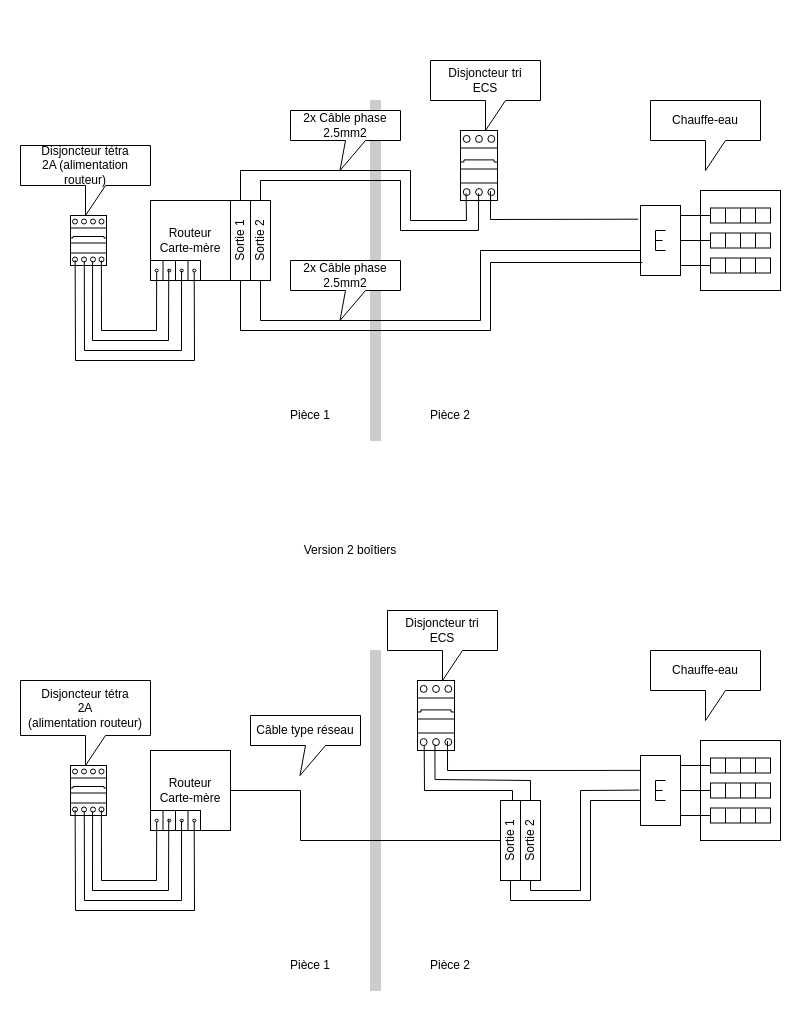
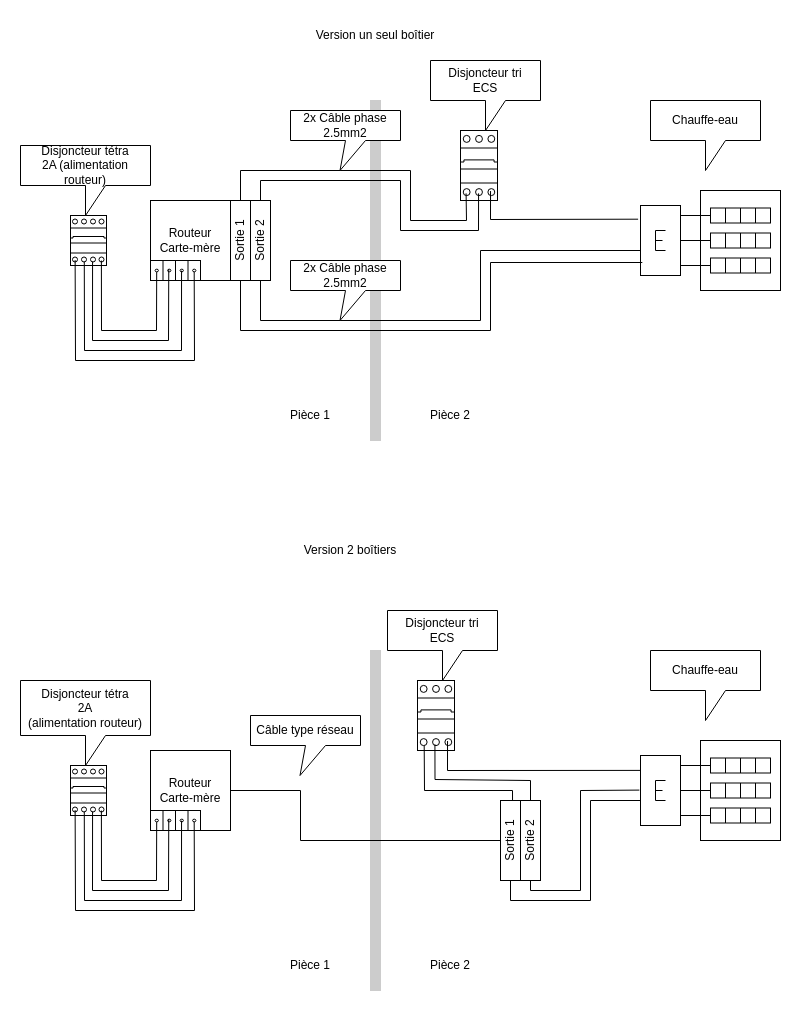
  <mxCell id="0" />
  <mxCell id="1" parent="0" />
  <mxCell id="2" value="Routeur&lt;br&gt;Carte-mère" style="whiteSpace=wrap;html=1;aspect=fixed;" vertex="1" parent="1"><mxGeometry x="150" y="200" width="80" height="80" as="geometry" /></mxCell>
  <mxCell id="3" value="" style="shape=mxgraph.pid.heat_exchangers.electric_heater;html=1;pointerEvents=1;align=center;verticalLabelPosition=bottom;verticalAlign=top;dashed=0;" vertex="1" parent="1"><mxGeometry x="640" y="190" width="140" height="100" as="geometry" /></mxCell>
  <mxCell id="4" value="" style="verticalLabelPosition=bottom;dashed=0;shadow=0;html=1;align=center;verticalAlign=top;shape=mxgraph.cabinets.cb_3p;" vertex="1" parent="1"><mxGeometry x="460" y="130" width="37" height="70" as="geometry" /></mxCell>
  <mxCell id="5" value="" style="verticalLabelPosition=bottom;dashed=0;shadow=0;html=1;align=center;verticalAlign=top;shape=mxgraph.cabinets.cb_4p;" vertex="1" parent="1"><mxGeometry x="70" y="215" width="36" height="50" as="geometry" /></mxCell>
  <mxCell id="6" value="" style="pointerEvents=1;verticalLabelPosition=bottom;shadow=0;dashed=0;align=center;html=1;verticalAlign=top;shape=mxgraph.electrical.miscellaneous.terminal_board;direction=south;" vertex="1" parent="1"><mxGeometry x="150" y="260" width="50" height="20" as="geometry" /></mxCell>
  <mxCell id="7" value="" style="endArrow=none;html=1;rounded=0;entryX=0.858;entryY=0.901;entryDx=0;entryDy=0;entryPerimeter=0;exitX=0.578;exitY=0.876;exitDx=0;exitDy=0;exitPerimeter=0;" edge="1" parent="1" source="6" target="5"><mxGeometry width="50" height="50" relative="1" as="geometry"><mxPoint x="400" y="420" as="sourcePoint" /><mxPoint x="450" y="370" as="targetPoint" /><Array as="points"><mxPoint x="156" y="330" /><mxPoint x="101" y="330" /></Array></mxGeometry></mxCell>
  <mxCell id="8" value="" style="endArrow=none;html=1;rounded=0;entryX=0.613;entryY=0.924;entryDx=0;entryDy=0;entryPerimeter=0;exitX=0.436;exitY=0.635;exitDx=0;exitDy=0;exitPerimeter=0;" edge="1" parent="1" source="6" target="5"><mxGeometry width="50" height="50" relative="1" as="geometry"><mxPoint x="166" y="282" as="sourcePoint" /><mxPoint x="112" y="273" as="targetPoint" /><Array as="points"><mxPoint x="168" y="340" /><mxPoint x="92" y="340" /></Array></mxGeometry></mxCell>
  <mxCell id="9" value="" style="endArrow=none;html=1;rounded=0;entryX=0.383;entryY=0.924;entryDx=0;entryDy=0;entryPerimeter=0;exitX=0.509;exitY=0.379;exitDx=0;exitDy=0;exitPerimeter=0;" edge="1" parent="1" source="6" target="5"><mxGeometry width="50" height="50" relative="1" as="geometry"><mxPoint x="177" y="280" as="sourcePoint" /><mxPoint x="102" y="271" as="targetPoint" /><Array as="points"><mxPoint x="181" y="350" /><mxPoint x="84" y="350" /></Array></mxGeometry></mxCell>
  <mxCell id="10" value="" style="endArrow=none;html=1;rounded=0;entryX=0.129;entryY=0.893;entryDx=0;entryDy=0;entryPerimeter=0;exitX=0.568;exitY=0.126;exitDx=0;exitDy=0;exitPerimeter=0;" edge="1" parent="1" source="6" target="5"><mxGeometry width="50" height="50" relative="1" as="geometry"><mxPoint x="191" y="280" as="sourcePoint" /><mxPoint x="94" y="271" as="targetPoint" /><Array as="points"><mxPoint x="194" y="360" /><mxPoint x="75" y="360" /></Array></mxGeometry></mxCell>
  <mxCell id="11" value="" style="endArrow=none;html=1;rounded=0;entryX=0.812;entryY=0.865;entryDx=0;entryDy=0;entryPerimeter=0;exitX=-0.017;exitY=0.287;exitDx=0;exitDy=0;exitPerimeter=0;" edge="1" parent="1" source="3" target="4"><mxGeometry width="50" height="50" relative="1" as="geometry"><mxPoint x="560" y="210" as="sourcePoint" /><mxPoint x="390" y="205" as="targetPoint" /><Array as="points"><mxPoint x="490" y="219" /></Array></mxGeometry></mxCell>
  <mxCell id="12" value="Sortie 1" style="rounded=0;whiteSpace=wrap;html=1;horizontal=0;" vertex="1" parent="1"><mxGeometry x="230" y="200" width="20" height="80" as="geometry" /></mxCell>
  <mxCell id="13" value="Sortie 2" style="rounded=0;whiteSpace=wrap;html=1;horizontal=0;" vertex="1" parent="1"><mxGeometry x="250" y="200" width="20" height="80" as="geometry" /></mxCell>
  <mxCell id="14" value="" style="verticalLabelPosition=bottom;html=1;verticalAlign=top;align=center;shape=mxgraph.floorplan.wall;fillColor=strokeColor;direction=south;fontColor=#CCCCCC;strokeColor=#CCCCCC;" vertex="1" parent="1"><mxGeometry x="370" y="100" width="10" height="340" as="geometry" /></mxCell>
  <mxCell id="15" value="" style="endArrow=none;html=1;rounded=0;entryX=0.151;entryY=0.898;entryDx=0;entryDy=0;entryPerimeter=0;exitX=0.5;exitY=0;exitDx=0;exitDy=0;" edge="1" parent="1" source="12" target="4"><mxGeometry width="50" height="50" relative="1" as="geometry"><mxPoint x="598" y="260" as="sourcePoint" /><mxPoint x="450" y="232" as="targetPoint" /><Array as="points"><mxPoint x="240" y="170" /><mxPoint x="410" y="170" /><mxPoint x="410" y="220" /><mxPoint x="466" y="220" /></Array></mxGeometry></mxCell>
  <mxCell id="16" value="" style="endArrow=none;html=1;rounded=0;entryX=0.489;entryY=0.898;entryDx=0;entryDy=0;entryPerimeter=0;exitX=0.5;exitY=0;exitDx=0;exitDy=0;" edge="1" parent="1" source="13" target="4"><mxGeometry width="50" height="50" relative="1" as="geometry"><mxPoint x="250" y="210" as="sourcePoint" /><mxPoint x="476" y="203" as="targetPoint" /><Array as="points"><mxPoint x="260" y="180" /><mxPoint x="400" y="180" /><mxPoint x="400" y="230" /><mxPoint x="478" y="230" /></Array></mxGeometry></mxCell>
  <mxCell id="17" value="" style="endArrow=none;html=1;rounded=0;entryX=0.5;entryY=1;entryDx=0;entryDy=0;exitX=0.013;exitY=0.72;exitDx=0;exitDy=0;exitPerimeter=0;" edge="1" parent="1" source="3" target="12"><mxGeometry width="50" height="50" relative="1" as="geometry"><mxPoint x="388" y="328" as="sourcePoint" /><mxPoint x="240" y="300" as="targetPoint" /><Array as="points"><mxPoint x="490" y="262" /><mxPoint x="490" y="330" /><mxPoint x="240" y="330" /></Array></mxGeometry></mxCell>
  <mxCell id="18" value="" style="endArrow=none;html=1;rounded=0;entryX=0.5;entryY=1;entryDx=0;entryDy=0;exitX=0;exitY=0.6;exitDx=0;exitDy=0;exitPerimeter=0;" edge="1" parent="1" source="3" target="13"><mxGeometry width="50" height="50" relative="1" as="geometry"><mxPoint x="656" y="272" as="sourcePoint" /><mxPoint x="260" y="290" as="targetPoint" /><Array as="points"><mxPoint x="480" y="250" /><mxPoint x="480" y="320" /><mxPoint x="260" y="320" /></Array></mxGeometry></mxCell>
  <mxCell id="19" value="Disjoncteur tri&lt;br&gt;ECS" style="shape=callout;whiteSpace=wrap;html=1;perimeter=calloutPerimeter;" vertex="1" parent="1"><mxGeometry x="430" y="60" width="110" height="70" as="geometry" /></mxCell>
  <mxCell id="20" value="Chauffe-eau" style="shape=callout;whiteSpace=wrap;html=1;perimeter=calloutPerimeter;" vertex="1" parent="1"><mxGeometry x="650" y="100" width="110" height="70" as="geometry" /></mxCell>
  <mxCell id="21" value="Disjoncteur tétra&lt;br&gt;2A (alimentation routeur)" style="shape=callout;whiteSpace=wrap;html=1;perimeter=calloutPerimeter;" vertex="1" parent="1"><mxGeometry x="20" y="145" width="130" height="70" as="geometry" /></mxCell>
+ <mxCell id="22" value="Version un seul boîtier" style="text;html=1;strokeColor=none;fillColor=none;align=center;verticalAlign=middle;whiteSpace=wrap;rounded=0;" vertex="1" parent="1"><mxGeometry x="290" width="170" height="30" as="geometry" y="20" /></mxCell>
  <mxCell id="23" value="Routeur&lt;br&gt;Carte-mère" style="whiteSpace=wrap;html=1;aspect=fixed;" vertex="1" parent="1"><mxGeometry x="150" y="750" width="80" height="80" as="geometry" /></mxCell>
  <mxCell id="24" value="" style="shape=mxgraph.pid.heat_exchangers.electric_heater;html=1;pointerEvents=1;align=center;verticalLabelPosition=bottom;verticalAlign=top;dashed=0;" vertex="1" parent="1"><mxGeometry x="640" y="740" width="140" height="100" as="geometry" /></mxCell>
  <mxCell id="25" value="" style="verticalLabelPosition=bottom;dashed=0;shadow=0;html=1;align=center;verticalAlign=top;shape=mxgraph.cabinets.cb_3p;" vertex="1" parent="1"><mxGeometry x="417" y="680" width="37" height="70" as="geometry" /></mxCell>
  <mxCell id="26" value="" style="verticalLabelPosition=bottom;dashed=0;shadow=0;html=1;align=center;verticalAlign=top;shape=mxgraph.cabinets.cb_4p;" vertex="1" parent="1"><mxGeometry x="70" y="765" width="36" height="50" as="geometry" /></mxCell>
  <mxCell id="27" value="" style="pointerEvents=1;verticalLabelPosition=bottom;shadow=0;dashed=0;align=center;html=1;verticalAlign=top;shape=mxgraph.electrical.miscellaneous.terminal_board;direction=south;" vertex="1" parent="1"><mxGeometry x="150" y="810" width="50" height="20" as="geometry" /></mxCell>
  <mxCell id="28" value="" style="endArrow=none;html=1;rounded=0;entryX=0.858;entryY=0.901;entryDx=0;entryDy=0;entryPerimeter=0;exitX=0.578;exitY=0.876;exitDx=0;exitDy=0;exitPerimeter=0;" edge="1" parent="1" source="27" target="26"><mxGeometry width="50" height="50" relative="1" as="geometry"><mxPoint x="400" y="970" as="sourcePoint" /><mxPoint x="450" y="920" as="targetPoint" /><Array as="points"><mxPoint x="156" y="880" /><mxPoint x="101" y="880" /></Array></mxGeometry></mxCell>
  <mxCell id="29" value="" style="endArrow=none;html=1;rounded=0;entryX=0.613;entryY=0.924;entryDx=0;entryDy=0;entryPerimeter=0;exitX=0.436;exitY=0.635;exitDx=0;exitDy=0;exitPerimeter=0;" edge="1" parent="1" source="27" target="26"><mxGeometry width="50" height="50" relative="1" as="geometry"><mxPoint x="166" y="832" as="sourcePoint" /><mxPoint x="112" y="823" as="targetPoint" /><Array as="points"><mxPoint x="168" y="890" /><mxPoint x="92" y="890" /></Array></mxGeometry></mxCell>
  <mxCell id="30" value="" style="endArrow=none;html=1;rounded=0;entryX=0.383;entryY=0.924;entryDx=0;entryDy=0;entryPerimeter=0;exitX=0.509;exitY=0.379;exitDx=0;exitDy=0;exitPerimeter=0;" edge="1" parent="1" source="27" target="26"><mxGeometry width="50" height="50" relative="1" as="geometry"><mxPoint x="177" y="830" as="sourcePoint" /><mxPoint x="102" y="821" as="targetPoint" /><Array as="points"><mxPoint x="181" y="900" /><mxPoint x="84" y="900" /></Array></mxGeometry></mxCell>
  <mxCell id="31" value="" style="endArrow=none;html=1;rounded=0;entryX=0.129;entryY=0.893;entryDx=0;entryDy=0;entryPerimeter=0;exitX=0.568;exitY=0.126;exitDx=0;exitDy=0;exitPerimeter=0;" edge="1" parent="1" source="27" target="26"><mxGeometry width="50" height="50" relative="1" as="geometry"><mxPoint x="191" y="830" as="sourcePoint" /><mxPoint x="94" y="821" as="targetPoint" /><Array as="points"><mxPoint x="194" y="910" /><mxPoint x="75" y="910" /></Array></mxGeometry></mxCell>
  <mxCell id="32" value="" style="endArrow=none;html=1;rounded=0;entryX=0.812;entryY=0.865;entryDx=0;entryDy=0;entryPerimeter=0;exitX=0.001;exitY=0.299;exitDx=0;exitDy=0;exitPerimeter=0;" edge="1" parent="1" source="24" target="25"><mxGeometry width="50" height="50" relative="1" as="geometry"><mxPoint x="560" y="760" as="sourcePoint" /><mxPoint x="390" y="755" as="targetPoint" /><Array as="points"><mxPoint x="447" y="770" /></Array></mxGeometry></mxCell>
  <mxCell id="33" value="" style="verticalLabelPosition=bottom;html=1;verticalAlign=top;align=center;shape=mxgraph.floorplan.wall;fillColor=strokeColor;direction=south;fontColor=#CCCCCC;strokeColor=#CCCCCC;" vertex="1" parent="1"><mxGeometry x="370" y="650" width="10" height="340" as="geometry" /></mxCell>
  <mxCell id="34" value="Disjoncteur tri&lt;br&gt;ECS" style="shape=callout;whiteSpace=wrap;html=1;perimeter=calloutPerimeter;" vertex="1" parent="1"><mxGeometry x="387" y="610" width="110" height="70" as="geometry" /></mxCell>
  <mxCell id="35" value="Chauffe-eau" style="shape=callout;whiteSpace=wrap;html=1;perimeter=calloutPerimeter;" vertex="1" parent="1"><mxGeometry x="650" y="650" width="110" height="70" as="geometry" /></mxCell>
  <mxCell id="36" value="Disjoncteur tétra&lt;br&gt;2A&lt;br&gt;(alimentation routeur)" style="shape=callout;whiteSpace=wrap;html=1;perimeter=calloutPerimeter;" vertex="1" parent="1"><mxGeometry x="20" y="680" width="130" height="85" as="geometry" /></mxCell>
  <mxCell id="37" value="Version 2 boîtiers" style="text;html=1;strokeColor=none;fillColor=none;align=center;verticalAlign=middle;whiteSpace=wrap;rounded=0;" vertex="1" parent="1"><mxGeometry x="265" y="535" width="170" height="30" as="geometry" /></mxCell>
  <mxCell id="38" value="Pièce 1" style="text;html=1;strokeColor=none;fillColor=none;align=center;verticalAlign=middle;whiteSpace=wrap;rounded=0;" vertex="1" parent="1"><mxGeometry x="280" y="950" width="60" height="30" as="geometry" /></mxCell>
  <mxCell id="39" value="Pièce 1" style="text;html=1;strokeColor=none;fillColor=none;align=center;verticalAlign=middle;whiteSpace=wrap;rounded=0;" vertex="1" parent="1"><mxGeometry x="280" y="400" width="60" height="30" as="geometry" /></mxCell>
  <mxCell id="40" value="Pièce 2" style="text;html=1;strokeColor=none;fillColor=none;align=center;verticalAlign=middle;whiteSpace=wrap;rounded=0;" vertex="1" parent="1"><mxGeometry x="420" y="400" width="60" height="30" as="geometry" /></mxCell>
  <mxCell id="41" value="Pièce 2" style="text;html=1;strokeColor=none;fillColor=none;align=center;verticalAlign=middle;whiteSpace=wrap;rounded=0;" vertex="1" parent="1"><mxGeometry x="420" y="950" width="60" height="30" as="geometry" /></mxCell>
  <mxCell id="42" value="Sortie 1" style="rounded=0;whiteSpace=wrap;html=1;horizontal=0;" vertex="1" parent="1"><mxGeometry x="500" y="800" width="20" height="80" as="geometry" /></mxCell>
  <mxCell id="43" value="Sortie 2" style="rounded=0;whiteSpace=wrap;html=1;horizontal=0;" vertex="1" parent="1"><mxGeometry x="520" y="800" width="20" height="80" as="geometry" /></mxCell>
  <mxCell id="44" value="" style="endArrow=none;html=1;rounded=0;entryX=0.471;entryY=0.913;entryDx=0;entryDy=0;entryPerimeter=0;exitX=0.5;exitY=0;exitDx=0;exitDy=0;" edge="1" parent="1" source="43" target="25"><mxGeometry width="50" height="50" relative="1" as="geometry"><mxPoint x="625.5" y="778" as="sourcePoint" /><mxPoint x="434.5" y="750" as="targetPoint" /><Array as="points"><mxPoint x="530" y="780" /><mxPoint x="434.5" y="779" /></Array></mxGeometry></mxCell>
  <mxCell id="45" value="" style="endArrow=none;html=1;rounded=0;entryX=0.181;entryY=0.93;entryDx=0;entryDy=0;entryPerimeter=0;exitX=0.602;exitY=-0.004;exitDx=0;exitDy=0;exitPerimeter=0;" edge="1" parent="1" source="42" target="25"><mxGeometry width="50" height="50" relative="1" as="geometry"><mxPoint x="520" y="804" as="sourcePoint" /><mxPoint x="424" y="750" as="targetPoint" /><Array as="points"><mxPoint x="512" y="790" /><mxPoint x="424" y="790" /></Array></mxGeometry></mxCell>
  <mxCell id="46" value="" style="endArrow=none;html=1;rounded=0;entryX=0.471;entryY=0.913;entryDx=0;entryDy=0;entryPerimeter=0;exitX=-0.008;exitY=0.496;exitDx=0;exitDy=0;exitPerimeter=0;" edge="1" parent="1" source="24"><mxGeometry width="50" height="50" relative="1" as="geometry"><mxPoint x="626" y="936" as="sourcePoint" /><mxPoint x="530" y="880" as="targetPoint" /><Array as="points"><mxPoint x="580" y="790" /><mxPoint x="580" y="890" /><mxPoint x="530" y="890" /></Array></mxGeometry></mxCell>
  <mxCell id="47" value="" style="endArrow=none;html=1;rounded=0;entryX=0.5;entryY=1;entryDx=0;entryDy=0;exitX=-0.008;exitY=0.496;exitDx=0;exitDy=0;exitPerimeter=0;" edge="1" parent="1" target="42"><mxGeometry width="50" height="50" relative="1" as="geometry"><mxPoint x="640" y="800" as="sourcePoint" /><mxPoint x="531" y="890" as="targetPoint" /><Array as="points"><mxPoint x="590" y="800" /><mxPoint x="590" y="900" /><mxPoint x="510" y="900" /></Array></mxGeometry></mxCell>
  <mxCell id="48" value="" style="endArrow=none;html=1;rounded=0;entryX=1;entryY=0.5;entryDx=0;entryDy=0;exitX=0;exitY=0.5;exitDx=0;exitDy=0;" edge="1" parent="1" source="42" target="23"><mxGeometry width="50" height="50" relative="1" as="geometry"><mxPoint x="650" y="780" as="sourcePoint" /><mxPoint x="457" y="751" as="targetPoint" /><Array as="points"><mxPoint x="300" y="840" /><mxPoint x="300" y="790" /></Array></mxGeometry></mxCell>
  <mxCell id="49" value="Câble type réseau" style="shape=callout;whiteSpace=wrap;html=1;perimeter=calloutPerimeter;position2=0.45;" vertex="1" parent="1"><mxGeometry x="250" y="715" width="110" height="60" as="geometry" /></mxCell>
  <mxCell id="50" value="2x Câble phase 2.5mm2" style="shape=callout;whiteSpace=wrap;html=1;perimeter=calloutPerimeter;position2=0.45;" vertex="1" parent="1"><mxGeometry x="290" y="110" width="110" height="60" as="geometry" /></mxCell>
  <mxCell id="51" value="2x Câble phase 2.5mm2" style="shape=callout;whiteSpace=wrap;html=1;perimeter=calloutPerimeter;position2=0.45;" vertex="1" parent="1"><mxGeometry x="290" y="260" width="110" height="60" as="geometry" /></mxCell>
